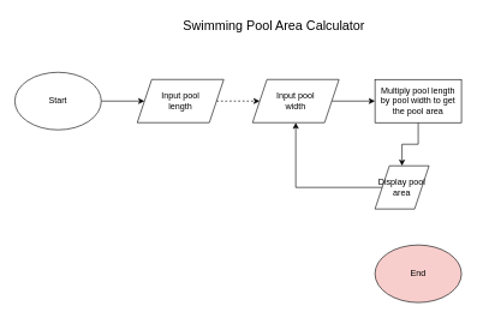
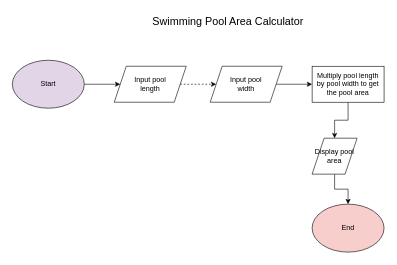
  <mxCell id="0" />
  <mxCell id="1" parent="0" />
  <mxCell id="2" style="edgeStyle=orthogonalEdgeStyle;rounded=0;orthogonalLoop=1;jettySize=auto;html=1;" parent="1" source="3" target="5" edge="1"><mxGeometry relative="1" as="geometry" /></mxCell>
- <mxCell id="3" value="Start" style="ellipse;whiteSpace=wrap;html=1;" parent="1" vertex="1"><mxGeometry x="20" y="100" width="120" height="80" as="geometry" /></mxCell>
+ <mxCell id="3" value="Start" style="ellipse;whiteSpace=wrap;html=1;fillColor=#e1d5e7;" parent="1" vertex="1"><mxGeometry x="20" y="100" width="120" height="80" as="geometry" /></mxCell>
  <mxCell id="4" style="edgeStyle=orthogonalEdgeStyle;rounded=0;orthogonalLoop=1;jettySize=auto;html=1;entryX=0;entryY=0.5;entryDx=0;entryDy=0;dashed=1;" parent="1" source="5" target="7" edge="1"><mxGeometry relative="1" as="geometry" /></mxCell>
  <mxCell id="5" value="&lt;div&gt;Input pool&lt;/div&gt;&lt;div&gt;length&lt;br&gt;&lt;/div&gt;" style="shape=parallelogram;perimeter=parallelogramPerimeter;whiteSpace=wrap;html=1;fixedSize=1;" parent="1" vertex="1"><mxGeometry x="190" y="110" width="120" height="60" as="geometry" /></mxCell>
  <mxCell id="6" style="edgeStyle=orthogonalEdgeStyle;rounded=0;orthogonalLoop=1;jettySize=auto;html=1;entryX=0;entryY=0.5;entryDx=0;entryDy=0;" parent="1" source="7" target="9" edge="1"><mxGeometry relative="1" as="geometry" /></mxCell>
  <mxCell id="7" value="&lt;div&gt;Input pool&lt;/div&gt;&lt;div&gt;width&lt;br&gt;&lt;/div&gt;" style="shape=parallelogram;perimeter=parallelogramPerimeter;whiteSpace=wrap;html=1;fixedSize=1;" parent="1" vertex="1"><mxGeometry x="350" y="110" width="120" height="60" as="geometry" /></mxCell>
  <mxCell id="8" style="edgeStyle=orthogonalEdgeStyle;rounded=0;orthogonalLoop=1;jettySize=auto;html=1;entryX=0.5;entryY=0;entryDx=0;entryDy=0;" parent="1" source="9" target="11" edge="1"><mxGeometry relative="1" as="geometry" /></mxCell>
  <mxCell id="9" value="Multiply pool length by pool width to get the pool area" style="rounded=0;whiteSpace=wrap;html=1;" parent="1" vertex="1"><mxGeometry x="520" y="110" width="120" height="60" as="geometry" /></mxCell>
- <mxCell id="10" style="edgeStyle=orthogonalEdgeStyle;rounded=0;orthogonalLoop=1;jettySize=auto;html=1;" parent="1" source="11" target="7" edge="1"><mxGeometry relative="1" as="geometry" /></mxCell>
+ <mxCell id="10" style="edgeStyle=orthogonalEdgeStyle;rounded=0;orthogonalLoop=1;jettySize=auto;html=1;entryX=0.5;entryY=0;entryDx=0;entryDy=0;" parent="1" source="11" target="12" edge="1"><mxGeometry relative="1" as="geometry" /></mxCell>
  <mxCell id="11" value="&lt;div&gt;Display pool&lt;/div&gt;&lt;div&gt;area&lt;br&gt;&lt;/div&gt;" style="shape=parallelogram;perimeter=parallelogramPerimeter;whiteSpace=wrap;html=1;fixedSize=1;" parent="1" vertex="1"><mxGeometry x="520" y="230" width="75" height="60" as="geometry" /></mxCell>
  <mxCell id="12" value="End" style="ellipse;whiteSpace=wrap;html=1;fillColor=#f8cecc;" parent="1" vertex="1"><mxGeometry x="520" y="340" width="120" height="80" as="geometry" /></mxCell>
  <mxCell id="13" value="&lt;font style=&quot;font-size: 18px&quot;&gt;Swimming Pool Area Calculator&lt;/font&gt;" style="text;html=1;strokeColor=none;fillColor=none;align=center;verticalAlign=middle;whiteSpace=wrap;rounded=0;" vertex="1" parent="1"><mxGeometry x="180" y="20" width="400" height="30" as="geometry" /></mxCell>
